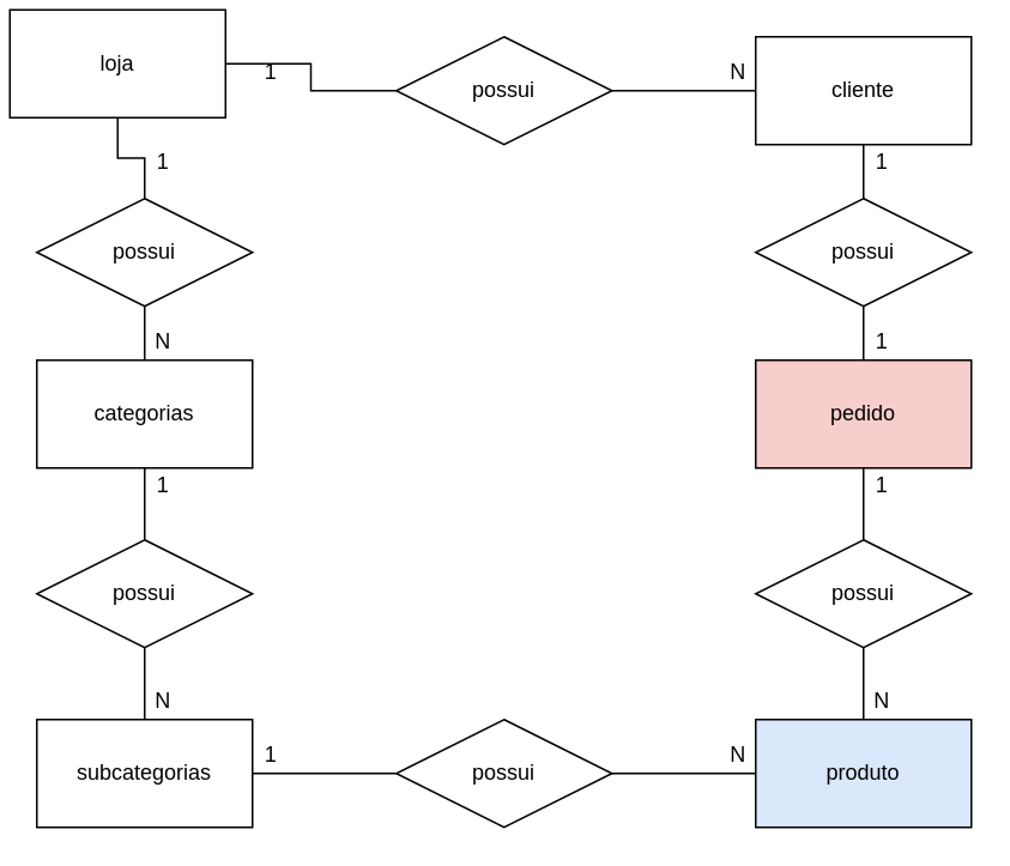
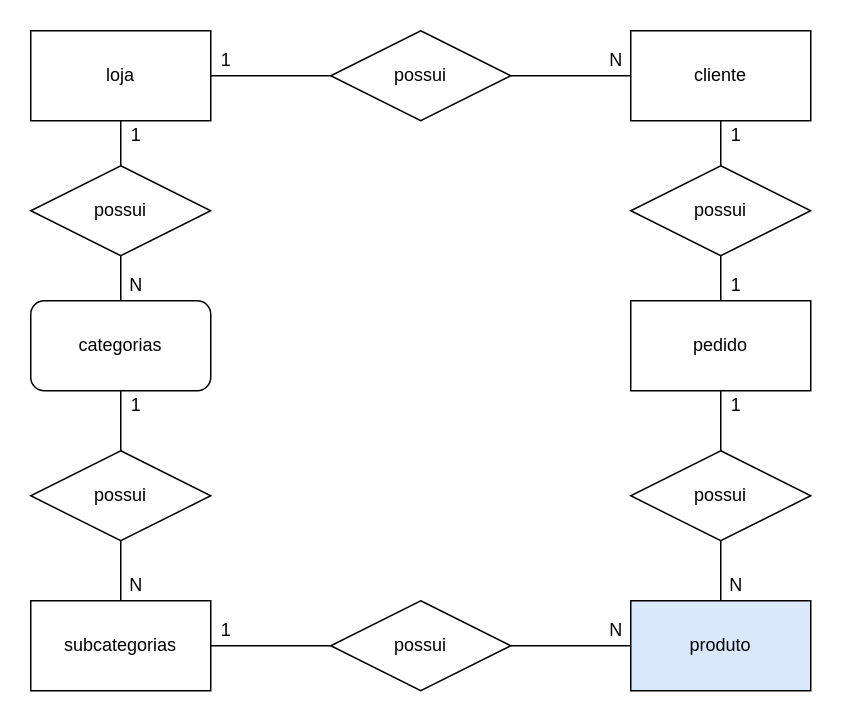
  <mxCell id="0" />
  <mxCell id="1" parent="0" />
  <mxCell id="2" style="edgeStyle=orthogonalEdgeStyle;rounded=0;orthogonalLoop=1;jettySize=auto;html=1;exitX=0.5;exitY=1;exitDx=0;exitDy=0;entryX=0.5;entryY=0;entryDx=0;entryDy=0;endArrow=none;endFill=0;" edge="1" parent="1" source="4" target="6"><mxGeometry relative="1" as="geometry" /></mxCell>
  <mxCell id="3" style="edgeStyle=orthogonalEdgeStyle;rounded=0;orthogonalLoop=1;jettySize=auto;html=1;exitX=1;exitY=0.5;exitDx=0;exitDy=0;entryX=0;entryY=0.5;entryDx=0;entryDy=0;endArrow=none;endFill=0;" edge="1" parent="1" source="4" target="21"><mxGeometry relative="1" as="geometry" /></mxCell>
- <mxCell id="4" value="loja" style="rounded=0;whiteSpace=wrap;html=1;" vertex="1" parent="1"><mxGeometry x="5" y="5" width="120" height="60" as="geometry" /></mxCell>
+ <mxCell id="4" value="loja" style="rounded=0;whiteSpace=wrap;html=1;" vertex="1" parent="1"><mxGeometry x="20" y="20" width="120" height="60" as="geometry" /></mxCell>
  <mxCell id="5" style="edgeStyle=orthogonalEdgeStyle;rounded=0;orthogonalLoop=1;jettySize=auto;html=1;exitX=0.5;exitY=1;exitDx=0;exitDy=0;entryX=0.5;entryY=0;entryDx=0;entryDy=0;endArrow=none;endFill=0;" edge="1" parent="1" source="6" target="8"><mxGeometry relative="1" as="geometry" /></mxCell>
  <mxCell id="6" value="possui" style="shape=rhombus;perimeter=rhombusPerimeter;whiteSpace=wrap;html=1;align=center;" vertex="1" parent="1"><mxGeometry x="20" y="110" width="120" height="60" as="geometry" /></mxCell>
  <mxCell id="7" style="edgeStyle=orthogonalEdgeStyle;rounded=0;orthogonalLoop=1;jettySize=auto;html=1;exitX=0.5;exitY=1;exitDx=0;exitDy=0;entryX=0.5;entryY=0;entryDx=0;entryDy=0;endArrow=none;endFill=0;" edge="1" parent="1" source="8" target="10"><mxGeometry relative="1" as="geometry" /></mxCell>
- <mxCell id="8" value="categorias" style="rounded=0;whiteSpace=wrap;html=1;" vertex="1" parent="1"><mxGeometry x="20" y="200" width="120" height="60" as="geometry" /></mxCell>
+ <mxCell id="8" value="categorias" style="whiteSpace=wrap;html=1;rounded=1;" vertex="1" parent="1"><mxGeometry x="20" y="200" width="120" height="60" as="geometry" /></mxCell>
  <mxCell id="9" style="edgeStyle=orthogonalEdgeStyle;rounded=0;orthogonalLoop=1;jettySize=auto;html=1;exitX=0.5;exitY=1;exitDx=0;exitDy=0;entryX=0.5;entryY=0;entryDx=0;entryDy=0;endArrow=none;endFill=0;" edge="1" parent="1" source="10" target="12"><mxGeometry relative="1" as="geometry" /></mxCell>
  <mxCell id="10" value="possui" style="shape=rhombus;perimeter=rhombusPerimeter;whiteSpace=wrap;html=1;align=center;" vertex="1" parent="1"><mxGeometry x="20" y="300" width="120" height="60" as="geometry" /></mxCell>
  <mxCell id="11" style="edgeStyle=orthogonalEdgeStyle;rounded=0;orthogonalLoop=1;jettySize=auto;html=1;exitX=1;exitY=0.5;exitDx=0;exitDy=0;entryX=0;entryY=0.5;entryDx=0;entryDy=0;endArrow=none;endFill=0;" edge="1" parent="1" source="12" target="19"><mxGeometry relative="1" as="geometry" /></mxCell>
  <mxCell id="12" value="subcategorias" style="rounded=0;whiteSpace=wrap;html=1;" vertex="1" parent="1"><mxGeometry x="20" y="400" width="120" height="60" as="geometry" /></mxCell>
  <mxCell id="13" value="produto" style="rounded=0;whiteSpace=wrap;html=1;fillColor=#dae8fc;" vertex="1" parent="1"><mxGeometry x="420" y="400" width="120" height="60" as="geometry" /></mxCell>
  <mxCell id="14" style="edgeStyle=orthogonalEdgeStyle;rounded=0;orthogonalLoop=1;jettySize=auto;html=1;exitX=0.5;exitY=1;exitDx=0;exitDy=0;entryX=0.5;entryY=0;entryDx=0;entryDy=0;endArrow=none;endFill=0;" edge="1" parent="1" source="15" target="23"><mxGeometry relative="1" as="geometry" /></mxCell>
  <mxCell id="15" value="cliente" style="rounded=0;whiteSpace=wrap;html=1;" vertex="1" parent="1"><mxGeometry x="420" y="20" width="120" height="60" as="geometry" /></mxCell>
  <mxCell id="16" style="edgeStyle=orthogonalEdgeStyle;rounded=0;orthogonalLoop=1;jettySize=auto;html=1;exitX=0.5;exitY=1;exitDx=0;exitDy=0;entryX=0.5;entryY=0;entryDx=0;entryDy=0;endArrow=none;endFill=0;" edge="1" parent="1" source="17" target="25"><mxGeometry relative="1" as="geometry" /></mxCell>
- <mxCell id="17" value="pedido" style="rounded=0;whiteSpace=wrap;html=1;fillColor=#f8cecc;" vertex="1" parent="1"><mxGeometry x="420" y="200" width="120" height="60" as="geometry" /></mxCell>
+ <mxCell id="17" value="pedido" style="rounded=0;whiteSpace=wrap;html=1;" vertex="1" parent="1"><mxGeometry x="420" y="200" width="120" height="60" as="geometry" /></mxCell>
  <mxCell id="18" style="edgeStyle=orthogonalEdgeStyle;rounded=0;orthogonalLoop=1;jettySize=auto;html=1;exitX=1;exitY=0.5;exitDx=0;exitDy=0;entryX=0;entryY=0.5;entryDx=0;entryDy=0;endArrow=none;endFill=0;" edge="1" parent="1" source="19" target="13"><mxGeometry relative="1" as="geometry" /></mxCell>
  <mxCell id="19" value="possui" style="shape=rhombus;perimeter=rhombusPerimeter;whiteSpace=wrap;html=1;align=center;" vertex="1" parent="1"><mxGeometry x="220" y="400" width="120" height="60" as="geometry" /></mxCell>
  <mxCell id="20" style="edgeStyle=orthogonalEdgeStyle;rounded=0;orthogonalLoop=1;jettySize=auto;html=1;exitX=1;exitY=0.5;exitDx=0;exitDy=0;entryX=0;entryY=0.5;entryDx=0;entryDy=0;endArrow=none;endFill=0;" edge="1" parent="1" source="21" target="15"><mxGeometry relative="1" as="geometry" /></mxCell>
  <mxCell id="21" value="possui" style="shape=rhombus;perimeter=rhombusPerimeter;whiteSpace=wrap;html=1;align=center;" vertex="1" parent="1"><mxGeometry x="220" y="20" width="120" height="60" as="geometry" /></mxCell>
  <mxCell id="22" style="edgeStyle=orthogonalEdgeStyle;rounded=0;orthogonalLoop=1;jettySize=auto;html=1;exitX=0.5;exitY=1;exitDx=0;exitDy=0;entryX=0.5;entryY=0;entryDx=0;entryDy=0;endArrow=none;endFill=0;" edge="1" parent="1" source="23" target="17"><mxGeometry relative="1" as="geometry" /></mxCell>
  <mxCell id="23" value="possui" style="shape=rhombus;perimeter=rhombusPerimeter;whiteSpace=wrap;html=1;align=center;" vertex="1" parent="1"><mxGeometry x="420" y="110" width="120" height="60" as="geometry" /></mxCell>
  <mxCell id="24" style="edgeStyle=orthogonalEdgeStyle;rounded=0;orthogonalLoop=1;jettySize=auto;html=1;exitX=0.5;exitY=1;exitDx=0;exitDy=0;entryX=0.5;entryY=0;entryDx=0;entryDy=0;endArrow=none;endFill=0;" edge="1" parent="1" source="25" target="13"><mxGeometry relative="1" as="geometry" /></mxCell>
  <mxCell id="25" value="possui" style="shape=rhombus;perimeter=rhombusPerimeter;whiteSpace=wrap;html=1;align=center;" vertex="1" parent="1"><mxGeometry x="420" y="300" width="120" height="60" as="geometry" /></mxCell>
  <mxCell id="26" value="1" style="text;html=1;align=center;verticalAlign=middle;resizable=0;points=[];autosize=1;strokeColor=none;" vertex="1" parent="1"><mxGeometry x="140" y="30" width="20" height="20" as="geometry" /></mxCell>
  <mxCell id="27" value="N" style="text;html=1;align=center;verticalAlign=middle;resizable=0;points=[];autosize=1;strokeColor=none;" vertex="1" parent="1"><mxGeometry x="400" y="30" width="20" height="20" as="geometry" /></mxCell>
  <mxCell id="28" value="1" style="text;html=1;align=center;verticalAlign=middle;resizable=0;points=[];autosize=1;strokeColor=none;" vertex="1" parent="1"><mxGeometry x="480" y="80" width="20" height="20" as="geometry" /></mxCell>
  <mxCell id="29" value="1" style="text;html=1;align=center;verticalAlign=middle;resizable=0;points=[];autosize=1;strokeColor=none;" vertex="1" parent="1"><mxGeometry x="480" y="180" width="20" height="20" as="geometry" /></mxCell>
  <mxCell id="30" value="1" style="text;html=1;align=center;verticalAlign=middle;resizable=0;points=[];autosize=1;strokeColor=none;" vertex="1" parent="1"><mxGeometry x="480" y="260" width="20" height="20" as="geometry" /></mxCell>
  <mxCell id="31" value="N" style="text;html=1;align=center;verticalAlign=middle;resizable=0;points=[];autosize=1;strokeColor=none;" vertex="1" parent="1"><mxGeometry x="480" y="380" width="20" height="20" as="geometry" /></mxCell>
  <mxCell id="32" value="1" style="text;html=1;align=center;verticalAlign=middle;resizable=0;points=[];autosize=1;strokeColor=none;" vertex="1" parent="1"><mxGeometry x="80" y="80" width="20" height="20" as="geometry" /></mxCell>
  <mxCell id="33" value="N" style="text;html=1;align=center;verticalAlign=middle;resizable=0;points=[];autosize=1;strokeColor=none;" vertex="1" parent="1"><mxGeometry x="80" y="180" width="20" height="20" as="geometry" /></mxCell>
  <mxCell id="34" value="1" style="text;html=1;align=center;verticalAlign=middle;resizable=0;points=[];autosize=1;strokeColor=none;" vertex="1" parent="1"><mxGeometry x="80" y="260" width="20" height="20" as="geometry" /></mxCell>
  <mxCell id="35" value="N" style="text;html=1;align=center;verticalAlign=middle;resizable=0;points=[];autosize=1;strokeColor=none;" vertex="1" parent="1"><mxGeometry x="80" y="380" width="20" height="20" as="geometry" /></mxCell>
  <mxCell id="36" value="1" style="text;html=1;align=center;verticalAlign=middle;resizable=0;points=[];autosize=1;strokeColor=none;" vertex="1" parent="1"><mxGeometry x="140" y="410" width="20" height="20" as="geometry" /></mxCell>
  <mxCell id="37" value="N" style="text;html=1;align=center;verticalAlign=middle;resizable=0;points=[];autosize=1;strokeColor=none;" vertex="1" parent="1"><mxGeometry x="400" y="410" width="20" height="20" as="geometry" /></mxCell>
